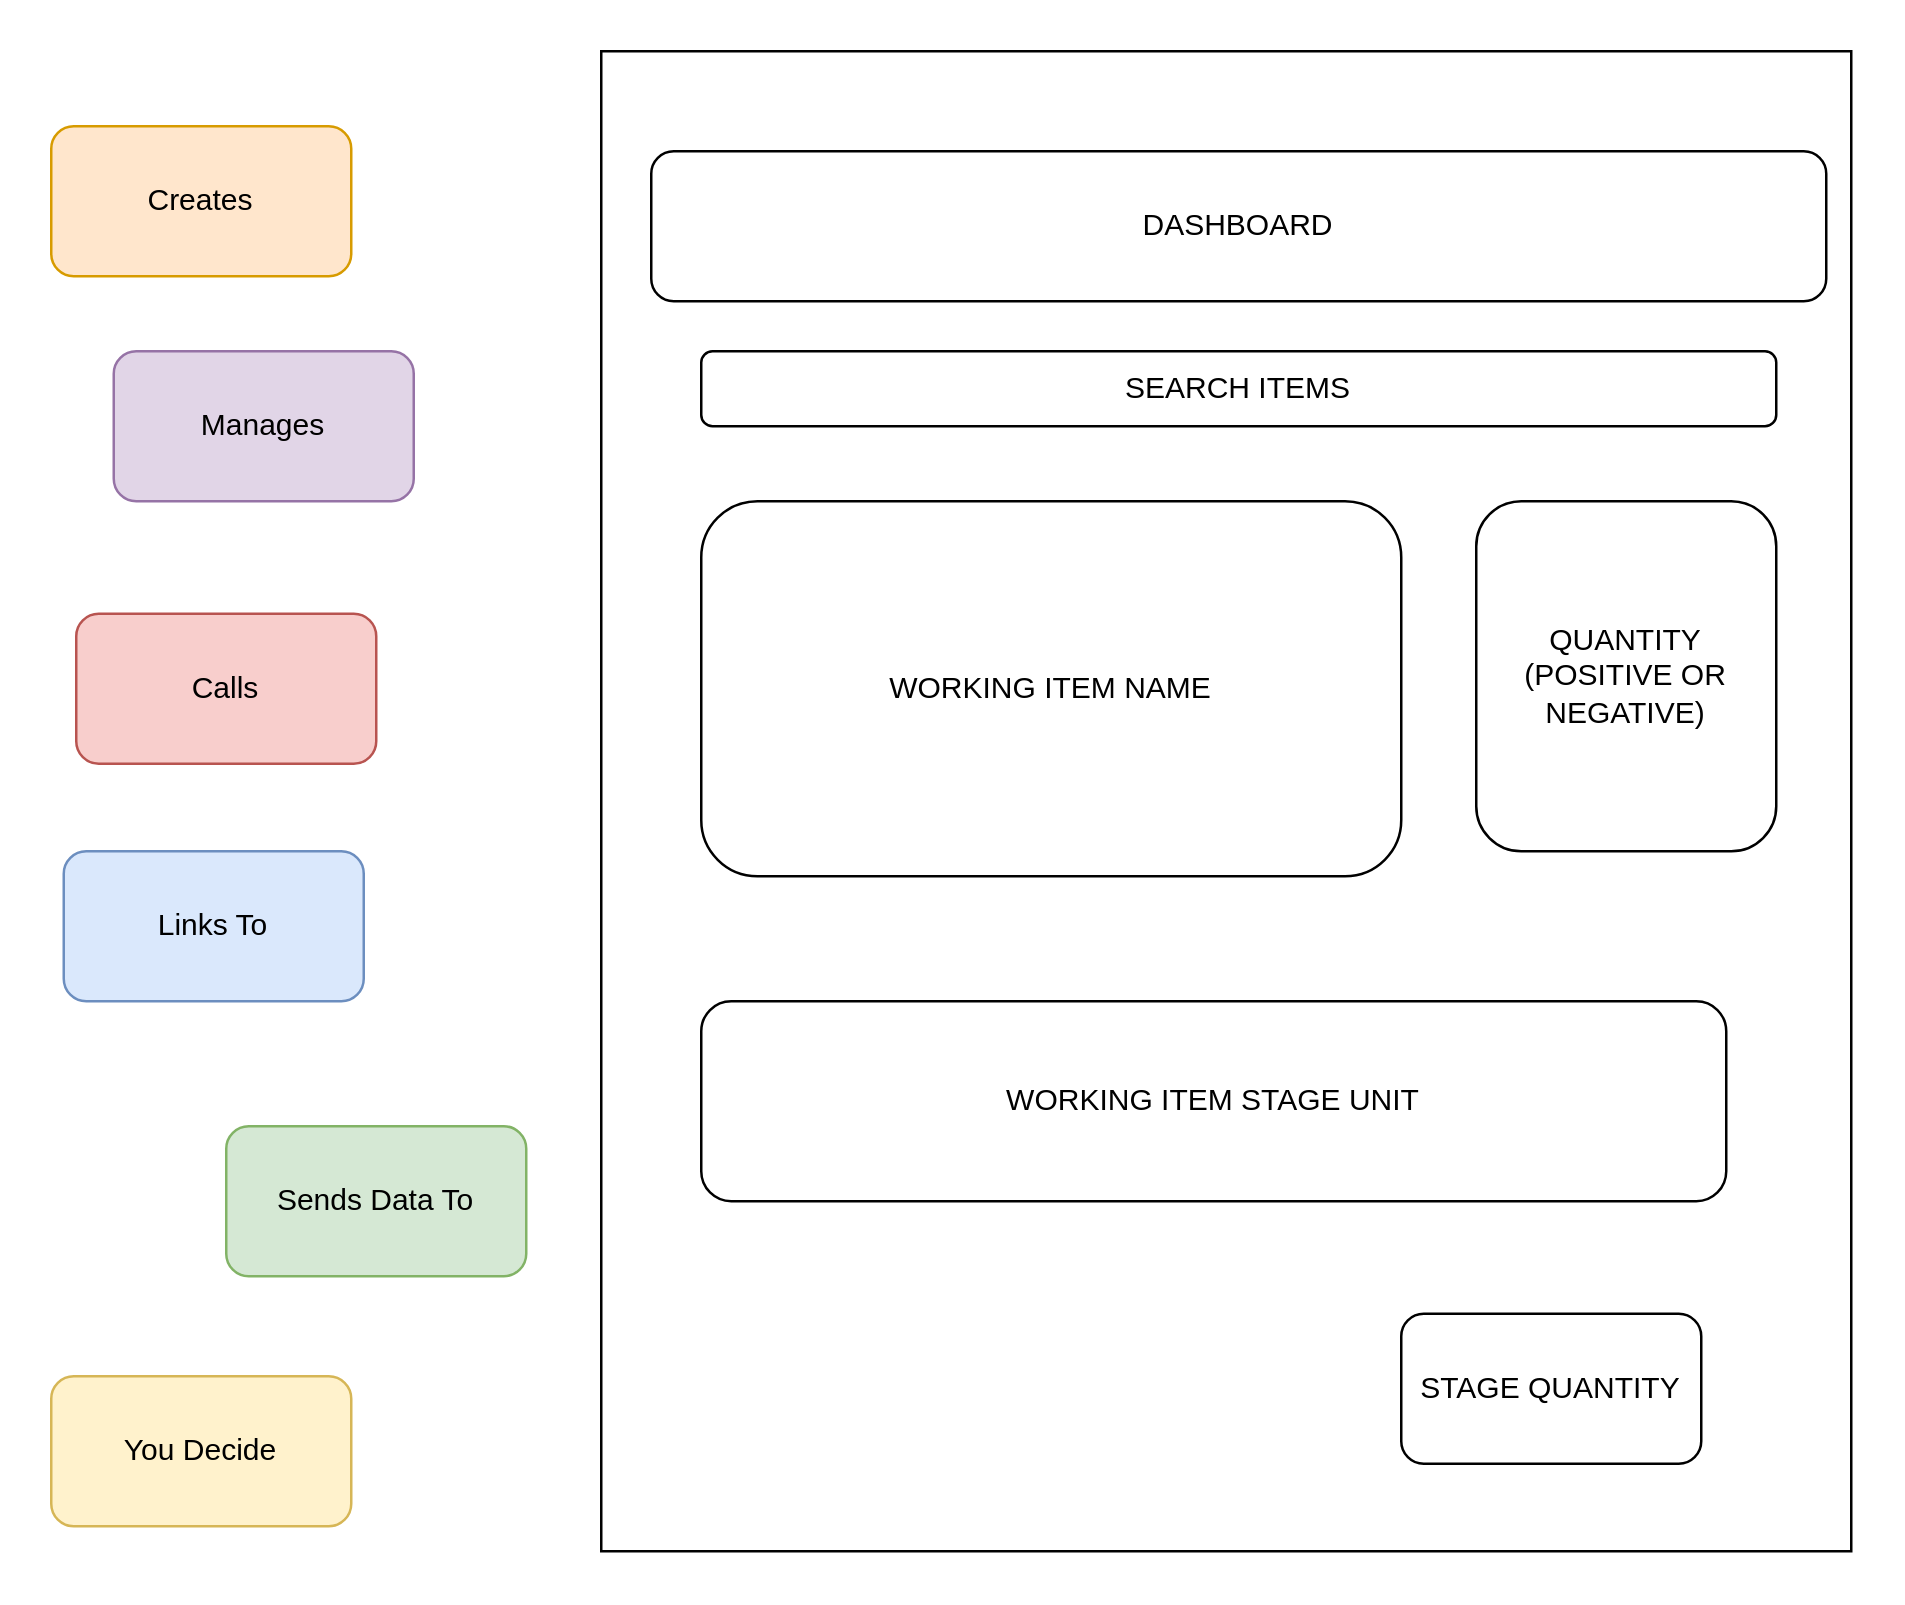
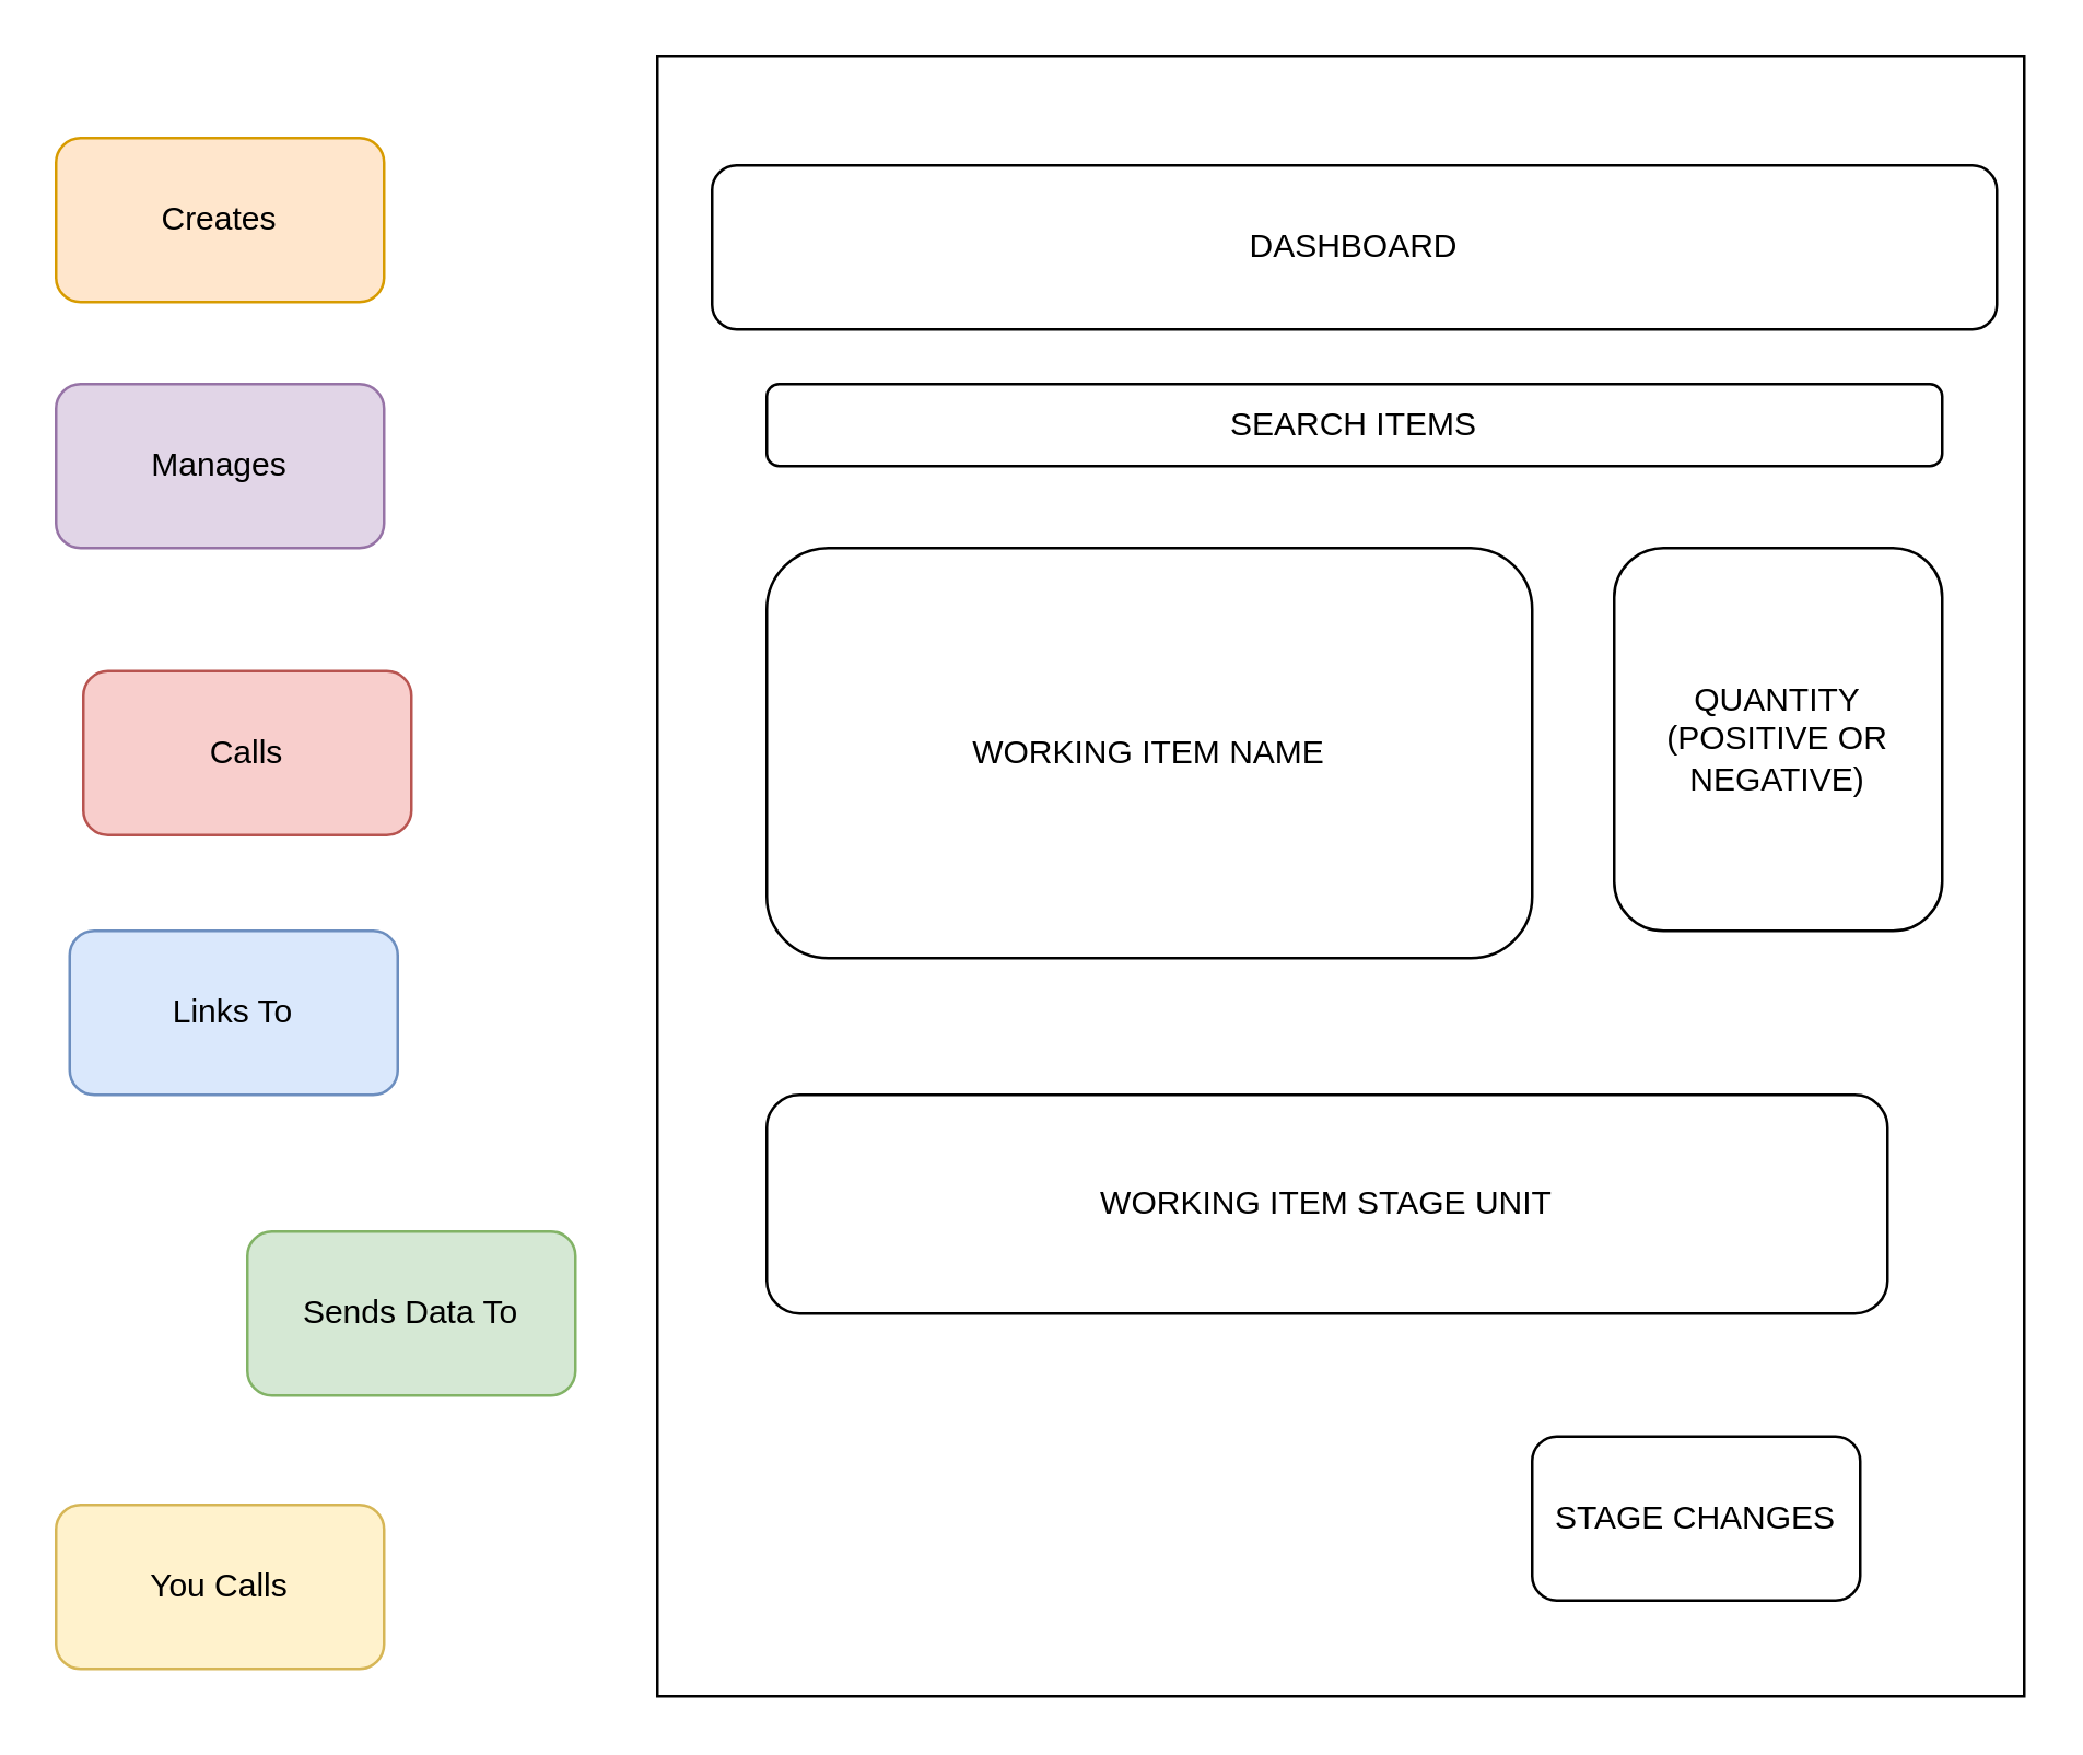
  <mxCell id="0" />
  <mxCell id="1" parent="0" />
  <mxCell id="2" value="Creates" style="rounded=1;whiteSpace=wrap;html=1;fillColor=#ffe6cc;strokeColor=#d79b00;" vertex="1" parent="1"><mxGeometry x="20" y="50" width="120" height="60" as="geometry" /></mxCell>
- <mxCell id="3" value="You Decide" style="rounded=1;whiteSpace=wrap;html=1;fillColor=#fff2cc;strokeColor=#d6b656;" vertex="1" parent="1"><mxGeometry x="20" y="550" width="120" height="60" as="geometry" /></mxCell>
+ <mxCell id="3" value="You Calls" style="rounded=1;whiteSpace=wrap;html=1;fillColor=#fff2cc;strokeColor=#d6b656;" vertex="1" parent="1"><mxGeometry x="20" y="550" width="120" height="60" as="geometry" /></mxCell>
  <mxCell id="4" value="Sends Data To" style="rounded=1;whiteSpace=wrap;html=1;fillColor=#d5e8d4;strokeColor=#82b366;" vertex="1" parent="1"><mxGeometry x="90" y="450" width="120" height="60" as="geometry" /></mxCell>
  <mxCell id="5" value="Links To" style="rounded=1;whiteSpace=wrap;html=1;fillColor=#dae8fc;strokeColor=#6c8ebf;" vertex="1" parent="1"><mxGeometry x="25" y="340" width="120" height="60" as="geometry" /></mxCell>
  <mxCell id="6" value="Calls" style="rounded=1;whiteSpace=wrap;html=1;fillColor=#f8cecc;strokeColor=#b85450;" vertex="1" parent="1"><mxGeometry x="30" y="245" width="120" height="60" as="geometry" /></mxCell>
- <mxCell id="7" value="Manages" style="rounded=1;whiteSpace=wrap;html=1;fillColor=#e1d5e7;strokeColor=#9673a6;" vertex="1" parent="1"><mxGeometry x="45" y="140" width="120" height="60" as="geometry" /></mxCell>
+ <mxCell id="7" value="Manages" style="rounded=1;whiteSpace=wrap;html=1;fillColor=#e1d5e7;strokeColor=#9673a6;" vertex="1" parent="1"><mxGeometry x="20" y="140" width="120" height="60" as="geometry" /></mxCell>
  <mxCell id="8" value="" style="rounded=0;whiteSpace=wrap;html=1;" vertex="1" parent="1"><mxGeometry x="240" y="20" width="500" height="600" as="geometry" /></mxCell>
  <mxCell id="9" value="DASHBOARD" style="rounded=1;whiteSpace=wrap;html=1;" vertex="1" parent="1"><mxGeometry x="260" y="60" width="470" height="60" as="geometry" /></mxCell>
  <mxCell id="10" value="SEARCH ITEMS" style="rounded=1;whiteSpace=wrap;html=1;" vertex="1" parent="1"><mxGeometry x="280" y="140" width="430" height="30" as="geometry" /></mxCell>
  <mxCell id="11" value="WORKING ITEM NAME" style="rounded=1;whiteSpace=wrap;html=1;" vertex="1" parent="1"><mxGeometry x="280" y="200" width="280" height="150" as="geometry" /></mxCell>
- <mxCell id="12" value="STAGE QUANTITY" style="rounded=1;whiteSpace=wrap;html=1;" vertex="1" parent="1"><mxGeometry x="560" y="525" width="120" height="60" as="geometry" /></mxCell>
+ <mxCell id="12" value="STAGE CHANGES" style="rounded=1;whiteSpace=wrap;html=1;" vertex="1" parent="1"><mxGeometry x="560" y="525" width="120" height="60" as="geometry" /></mxCell>
  <mxCell id="13" value="QUANTITY (POSITIVE OR NEGATIVE)" style="rounded=1;whiteSpace=wrap;html=1;" vertex="1" parent="1"><mxGeometry x="590" y="200" width="120" height="140" as="geometry" /></mxCell>
  <mxCell id="14" value="WORKING ITEM STAGE UNIT" style="rounded=1;whiteSpace=wrap;html=1;" vertex="1" parent="1"><mxGeometry x="280" y="400" width="410" height="80" as="geometry" /></mxCell>
